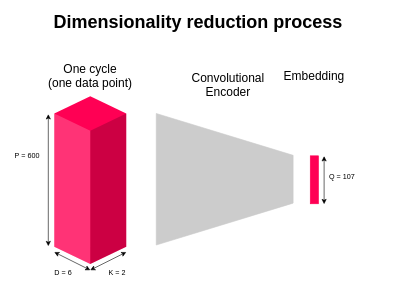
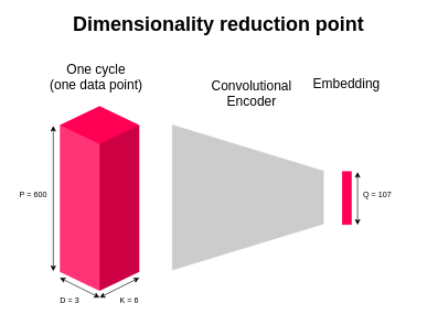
  <mxCell id="0" />
  <mxCell id="1" parent="0" />
  <mxCell id="2" value="" style="verticalLabelPosition=bottom;verticalAlign=top;html=1;shape=mxgraph.infographic.shadedCube;isoAngle=15;fillColor=#FF0054;strokeColor=none;" vertex="1" parent="1"><mxGeometry x="90" y="160" width="120" height="280" as="geometry" /></mxCell>
  <mxCell id="3" value="" style="endArrow=classic;startArrow=classic;html=1;rounded=0;" edge="1" parent="1"><mxGeometry width="50" height="50" relative="1" as="geometry"><mxPoint x="150" y="450" as="sourcePoint" /><mxPoint x="90" y="420" as="targetPoint" /></mxGeometry></mxCell>
  <mxCell id="4" value="" style="endArrow=classic;startArrow=classic;html=1;rounded=0;" edge="1" parent="1"><mxGeometry width="50" height="50" relative="1" as="geometry"><mxPoint x="210" y="420" as="sourcePoint" /><mxPoint x="150" y="450" as="targetPoint" /></mxGeometry></mxCell>
  <mxCell id="5" value="" style="endArrow=classic;startArrow=classic;html=1;rounded=0;" edge="1" parent="1"><mxGeometry width="50" height="50" relative="1" as="geometry"><mxPoint x="80" y="190" as="sourcePoint" /><mxPoint x="80" y="410" as="targetPoint" /></mxGeometry></mxCell>
- <mxCell id="6" value="P = 600" style="text;html=1;strokeColor=none;fillColor=none;align=center;verticalAlign=middle;whiteSpace=wrap;rounded=0;" vertex="1" parent="1"><mxGeometry x="15" y="245" width="60" height="30" as="geometry" /></mxCell>
- <mxCell id="7" value="D = 6" style="text;html=1;strokeColor=none;fillColor=none;align=center;verticalAlign=middle;whiteSpace=wrap;rounded=0;" vertex="1" parent="1"><mxGeometry x="70" y="440" width="70" height="30" as="geometry" /></mxCell>
- <mxCell id="8" value="K = 2" style="text;html=1;strokeColor=none;fillColor=none;align=center;verticalAlign=middle;whiteSpace=wrap;rounded=0;" vertex="1" parent="1"><mxGeometry x="160" y="440" width="70" height="30" as="geometry" /></mxCell>
- <mxCell id="9" value="&lt;font style=&quot;font-size: 20px&quot;&gt;One cycle &lt;br&gt;(one data point)&lt;/font&gt;" style="text;html=1;strokeColor=none;fillColor=none;align=center;verticalAlign=middle;whiteSpace=wrap;rounded=0;" vertex="1" parent="1"><mxGeometry x="75" y="110" width="150" height="30" as="geometry" /></mxCell>
+ <mxCell id="6" value="P = 600" style="text;html=1;strokeColor=none;fillColor=none;align=center;verticalAlign=middle;whiteSpace=wrap;rounded=0;" vertex="1" parent="1"><mxGeometry x="20" y="280" width="60" height="30" as="geometry" /></mxCell>
+ <mxCell id="7" value="D = 3" style="text;html=1;strokeColor=none;fillColor=none;align=center;verticalAlign=middle;whiteSpace=wrap;rounded=0;" vertex="1" parent="1"><mxGeometry x="70" y="440" width="70" height="30" as="geometry" /></mxCell>
+ <mxCell id="8" value="K = 6" style="text;html=1;strokeColor=none;fillColor=none;align=center;verticalAlign=middle;whiteSpace=wrap;rounded=0;" vertex="1" parent="1"><mxGeometry x="160" y="440" width="70" height="30" as="geometry" /></mxCell>
+ <mxCell id="9" value="&lt;font style=&quot;font-size: 20px&quot;&gt;One cycle &lt;br&gt;(one data point)&lt;/font&gt;" style="text;html=1;strokeColor=none;fillColor=none;align=center;verticalAlign=middle;whiteSpace=wrap;rounded=0;" vertex="1" parent="1"><mxGeometry x="70" y="100" width="150" height="30" as="geometry" /></mxCell>
  <mxCell id="10" value="" style="shape=trapezoid;perimeter=trapezoidPerimeter;whiteSpace=wrap;html=1;fixedSize=1;fontSize=20;fillColor=#CCCCCC;strokeColor=#CCCCCC;rotation=90;size=69.83;" vertex="1" parent="1"><mxGeometry x="264.47" y="184.3" width="219.37" height="228.29" as="geometry" /></mxCell>
  <mxCell id="11" value="" style="rounded=0;whiteSpace=wrap;html=1;fontSize=20;strokeColor=#FF0054;fillColor=#FF0054;rotation=90;" vertex="1" parent="1"><mxGeometry x="483.75" y="292.5" width="80" height="13.75" as="geometry" /></mxCell>
  <mxCell id="12" value="&lt;span style=&quot;font-size: 20px&quot;&gt;Convolutional Encoder&lt;/span&gt;" style="text;html=1;strokeColor=none;fillColor=none;align=center;verticalAlign=middle;whiteSpace=wrap;rounded=0;" vertex="1" parent="1"><mxGeometry x="305" y="125" width="150" height="30" as="geometry" /></mxCell>
  <mxCell id="13" value="&lt;span style=&quot;font-size: 20px&quot;&gt;Embedding&lt;/span&gt;" style="text;html=1;strokeColor=none;fillColor=none;align=center;verticalAlign=middle;whiteSpace=wrap;rounded=0;" vertex="1" parent="1"><mxGeometry x="464.38" y="110" width="118.75" height="30" as="geometry" /></mxCell>
- <mxCell id="14" value="&lt;font style=&quot;font-size: 30px&quot;&gt;&lt;b&gt;Dimensionality reduction process&lt;/b&gt;&lt;/font&gt;" style="text;html=1;strokeColor=none;fillColor=none;align=center;verticalAlign=middle;whiteSpace=wrap;rounded=0;" vertex="1" parent="1"><mxGeometry x="20" y="20" width="620" height="30" as="geometry" /></mxCell>
+ <mxCell id="14" value="&lt;font style=&quot;font-size: 30px&quot;&gt;&lt;b&gt;Dimensionality reduction point&lt;/b&gt;&lt;/font&gt;" style="text;html=1;strokeColor=none;fillColor=none;align=center;verticalAlign=middle;whiteSpace=wrap;rounded=0;" vertex="1" parent="1"><mxGeometry x="20" y="20" width="620" height="30" as="geometry" /></mxCell>
  <mxCell id="15" value="" style="endArrow=classic;startArrow=classic;html=1;rounded=0;" edge="1" parent="1"><mxGeometry width="50" height="50" relative="1" as="geometry"><mxPoint x="540" y="260" as="sourcePoint" /><mxPoint x="540" y="340" as="targetPoint" /></mxGeometry></mxCell>
  <mxCell id="16" value="Q = 107" style="text;html=1;strokeColor=none;fillColor=none;align=center;verticalAlign=middle;whiteSpace=wrap;rounded=0;" vertex="1" parent="1"><mxGeometry x="540" y="280" width="60" height="30" as="geometry" /></mxCell>
